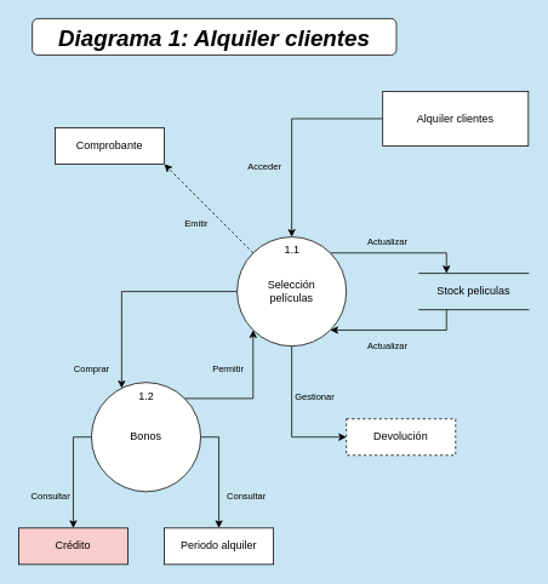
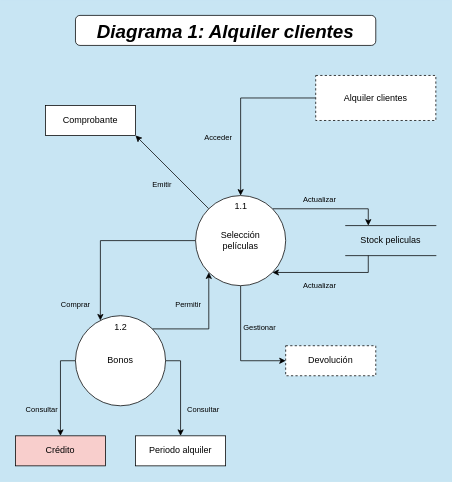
  <mxCell id="0" />
  <mxCell id="1" parent="0" />
- <mxCell id="2" value="&lt;font style=&quot;font-size: 13px;&quot;&gt;&lt;b style=&quot;font-size: 25px;&quot;&gt;&lt;i&gt;Diagrama 1: Alquiler clientes&lt;br&gt;&lt;/i&gt;&lt;/b&gt;&lt;/font&gt;" style="rounded=1;whiteSpace=wrap;html=1;" vertex="1" parent="1"><mxGeometry x="35" y="20" width="400" height="40" as="geometry" /></mxCell>
+ <mxCell id="2" value="&lt;font style=&quot;font-size: 13px;&quot;&gt;&lt;b style=&quot;font-size: 25px;&quot;&gt;&lt;i&gt;Diagrama 1: Alquiler clientes&lt;br&gt;&lt;/i&gt;&lt;/b&gt;&lt;/font&gt;" style="rounded=1;whiteSpace=wrap;html=1;" vertex="1" parent="1"><mxGeometry x="100" y="20" width="400" height="40" as="geometry" /></mxCell>
  <mxCell id="3" style="edgeStyle=orthogonalEdgeStyle;rounded=0;orthogonalLoop=1;jettySize=auto;html=1;exitX=0;exitY=0.5;exitDx=0;exitDy=0;entryX=0.5;entryY=0;entryDx=0;entryDy=0;" edge="1" parent="1" source="4" target="11"><mxGeometry relative="1" as="geometry" /></mxCell>
- <mxCell id="4" value="&lt;div&gt;Alquiler clientes&lt;/div&gt;" style="rounded=0;whiteSpace=wrap;html=1;" vertex="1" parent="1"><mxGeometry x="420" y="100" width="160" height="60" as="geometry" /></mxCell>
+ <mxCell id="4" value="&lt;div&gt;Alquiler clientes&lt;/div&gt;" style="rounded=0;whiteSpace=wrap;html=1;dashed=1;" vertex="1" parent="1"><mxGeometry x="420" y="100" width="160" height="60" as="geometry" /></mxCell>
  <mxCell id="5" value="Crédito" style="rounded=0;whiteSpace=wrap;html=1;fillColor=#f8cecc;" vertex="1" parent="1"><mxGeometry x="20" y="580" width="120" height="40" as="geometry" /></mxCell>
  <mxCell id="6" value="Comprobante" style="rounded=0;whiteSpace=wrap;html=1;" vertex="1" parent="1"><mxGeometry x="60" y="140" width="120" height="40" as="geometry" /></mxCell>
  <mxCell id="7" style="edgeStyle=orthogonalEdgeStyle;rounded=0;orthogonalLoop=1;jettySize=auto;html=1;exitX=0;exitY=0.5;exitDx=0;exitDy=0;entryX=0.25;entryY=0;entryDx=0;entryDy=0;" edge="1" parent="1" source="11" target="15"><mxGeometry relative="1" as="geometry" /></mxCell>
  <mxCell id="8" style="edgeStyle=orthogonalEdgeStyle;rounded=0;orthogonalLoop=1;jettySize=auto;html=1;exitX=1;exitY=0;exitDx=0;exitDy=0;entryX=0.25;entryY=0;entryDx=0;entryDy=0;" edge="1" parent="1" source="11" target="24"><mxGeometry relative="1" as="geometry"><Array as="points"><mxPoint x="490" y="278" /></Array></mxGeometry></mxCell>
- <mxCell id="9" style="rounded=0;orthogonalLoop=1;jettySize=auto;html=1;exitX=0;exitY=0;exitDx=0;exitDy=0;entryX=1;entryY=1;entryDx=0;entryDy=0;dashed=1;" edge="1" parent="1" source="11" target="6"><mxGeometry relative="1" as="geometry" /></mxCell>
+ <mxCell id="9" style="rounded=0;orthogonalLoop=1;jettySize=auto;html=1;exitX=0;exitY=0;exitDx=0;exitDy=0;entryX=1;entryY=1;entryDx=0;entryDy=0;" edge="1" parent="1" source="11" target="6"><mxGeometry relative="1" as="geometry" /></mxCell>
  <mxCell id="10" style="edgeStyle=orthogonalEdgeStyle;rounded=0;orthogonalLoop=1;jettySize=auto;html=1;exitX=0.5;exitY=1;exitDx=0;exitDy=0;entryX=0;entryY=0.5;entryDx=0;entryDy=0;" edge="1" parent="1" source="11" target="29"><mxGeometry relative="1" as="geometry" /></mxCell>
  <mxCell id="11" value="&lt;div&gt;Selección&lt;/div&gt;&lt;div&gt;películas&lt;/div&gt;" style="ellipse;whiteSpace=wrap;html=1;aspect=fixed;" vertex="1" parent="1"><mxGeometry x="260" y="260" width="120" height="120" as="geometry" /></mxCell>
  <mxCell id="12" style="edgeStyle=orthogonalEdgeStyle;rounded=0;orthogonalLoop=1;jettySize=auto;html=1;exitX=1;exitY=0.5;exitDx=0;exitDy=0;" edge="1" parent="1" source="15" target="21"><mxGeometry relative="1" as="geometry" /></mxCell>
  <mxCell id="13" style="edgeStyle=orthogonalEdgeStyle;rounded=0;orthogonalLoop=1;jettySize=auto;html=1;exitX=0;exitY=0.5;exitDx=0;exitDy=0;" edge="1" parent="1" source="15" target="5"><mxGeometry relative="1" as="geometry" /></mxCell>
  <mxCell id="14" style="edgeStyle=orthogonalEdgeStyle;rounded=0;orthogonalLoop=1;jettySize=auto;html=1;exitX=1;exitY=0;exitDx=0;exitDy=0;entryX=0;entryY=1;entryDx=0;entryDy=0;" edge="1" parent="1" source="15" target="11"><mxGeometry relative="1" as="geometry"><Array as="points"><mxPoint x="278" y="438" /></Array></mxGeometry></mxCell>
  <mxCell id="15" value="Bonos" style="rounded=0;whiteSpace=wrap;html=1;shape=ellipse;perimeter=ellipsePerimeter;" vertex="1" parent="1"><mxGeometry x="100" y="420" width="120" height="120" as="geometry" /></mxCell>
  <mxCell id="16" value="&lt;font style=&quot;font-size: 10px;&quot;&gt;Comprar&lt;/font&gt;" style="text;html=1;align=center;verticalAlign=middle;resizable=0;points=[];autosize=1;strokeColor=none;fillColor=none;" vertex="1" parent="1"><mxGeometry x="70" y="390" width="60" height="30" as="geometry" /></mxCell>
  <mxCell id="17" value="&lt;font style=&quot;font-size: 10px;&quot;&gt;Actualizar&lt;/font&gt;" style="text;html=1;align=center;verticalAlign=middle;resizable=0;points=[];autosize=1;strokeColor=none;fillColor=none;" vertex="1" parent="1"><mxGeometry x="390" y="250" width="70" height="30" as="geometry" /></mxCell>
  <mxCell id="18" value="1.1" style="text;html=1;align=center;verticalAlign=middle;resizable=0;points=[];autosize=1;strokeColor=none;fillColor=none;" vertex="1" parent="1"><mxGeometry x="300" y="260" width="40" height="30" as="geometry" /></mxCell>
  <mxCell id="19" value="&lt;div&gt;&lt;font style=&quot;font-size: 10px;&quot;&gt;Consultar&lt;/font&gt;&lt;/div&gt;" style="text;html=1;align=center;verticalAlign=middle;resizable=0;points=[];autosize=1;strokeColor=none;fillColor=none;" vertex="1" parent="1"><mxGeometry x="20" y="530" width="70" height="30" as="geometry" /></mxCell>
  <mxCell id="20" value="&lt;font style=&quot;font-size: 10px;&quot;&gt;Permitir&lt;/font&gt;" style="text;html=1;align=center;verticalAlign=middle;resizable=0;points=[];autosize=1;strokeColor=none;fillColor=none;" vertex="1" parent="1"><mxGeometry x="220" y="390" width="60" height="30" as="geometry" /></mxCell>
  <mxCell id="21" value="Periodo alquiler" style="rounded=0;whiteSpace=wrap;html=1;" vertex="1" parent="1"><mxGeometry x="180" y="580" width="120" height="40" as="geometry" /></mxCell>
  <mxCell id="22" value="&lt;div&gt;&lt;font style=&quot;font-size: 10px;&quot;&gt;Consultar&lt;/font&gt;&lt;/div&gt;" style="text;html=1;align=center;verticalAlign=middle;resizable=0;points=[];autosize=1;strokeColor=none;fillColor=none;" vertex="1" parent="1"><mxGeometry x="235" y="530" width="70" height="30" as="geometry" /></mxCell>
  <mxCell id="23" style="edgeStyle=orthogonalEdgeStyle;rounded=0;orthogonalLoop=1;jettySize=auto;html=1;exitX=0.25;exitY=1;exitDx=0;exitDy=0;entryX=1;entryY=1;entryDx=0;entryDy=0;" edge="1" parent="1" source="24" target="11"><mxGeometry relative="1" as="geometry" /></mxCell>
  <mxCell id="24" value="Stock peliculas" style="shape=partialRectangle;whiteSpace=wrap;html=1;left=0;right=0;fillColor=none;" vertex="1" parent="1"><mxGeometry x="460" y="300" width="120" height="40" as="geometry" /></mxCell>
  <mxCell id="25" value="&lt;font style=&quot;font-size: 10px;&quot;&gt;Actualizar&lt;/font&gt;" style="text;html=1;align=center;verticalAlign=middle;resizable=0;points=[];autosize=1;strokeColor=none;fillColor=none;" vertex="1" parent="1"><mxGeometry x="390" y="363.5" width="70" height="30" as="geometry" /></mxCell>
  <mxCell id="26" value="&lt;font style=&quot;font-size: 10px;&quot;&gt;Acceder&lt;/font&gt;" style="text;html=1;align=center;verticalAlign=middle;resizable=0;points=[];autosize=1;strokeColor=none;fillColor=none;" vertex="1" parent="1"><mxGeometry x="260" y="168" width="60" height="30" as="geometry" /></mxCell>
  <mxCell id="27" value="&lt;font style=&quot;font-size: 10px;&quot;&gt;Gestionar&lt;/font&gt;" style="text;html=1;align=center;verticalAlign=middle;resizable=0;points=[];autosize=1;strokeColor=none;fillColor=none;" vertex="1" parent="1"><mxGeometry x="310" y="420" width="70" height="30" as="geometry" /></mxCell>
  <mxCell id="28" value="&lt;font style=&quot;font-size: 10px;&quot;&gt;Emitir&lt;/font&gt;" style="text;html=1;align=center;verticalAlign=middle;resizable=0;points=[];autosize=1;strokeColor=none;fillColor=none;" vertex="1" parent="1"><mxGeometry x="190" y="230" width="50" height="30" as="geometry" /></mxCell>
  <mxCell id="29" value="Devolución" style="rounded=0;whiteSpace=wrap;html=1;dashed=1;" vertex="1" parent="1"><mxGeometry x="380" y="460" width="120" height="40" as="geometry" /></mxCell>
  <mxCell id="30" value="1.2" style="text;html=1;align=center;verticalAlign=middle;resizable=0;points=[];autosize=1;strokeColor=none;fillColor=none;" vertex="1" parent="1"><mxGeometry x="140" y="420" width="40" height="30" as="geometry" /></mxCell>
